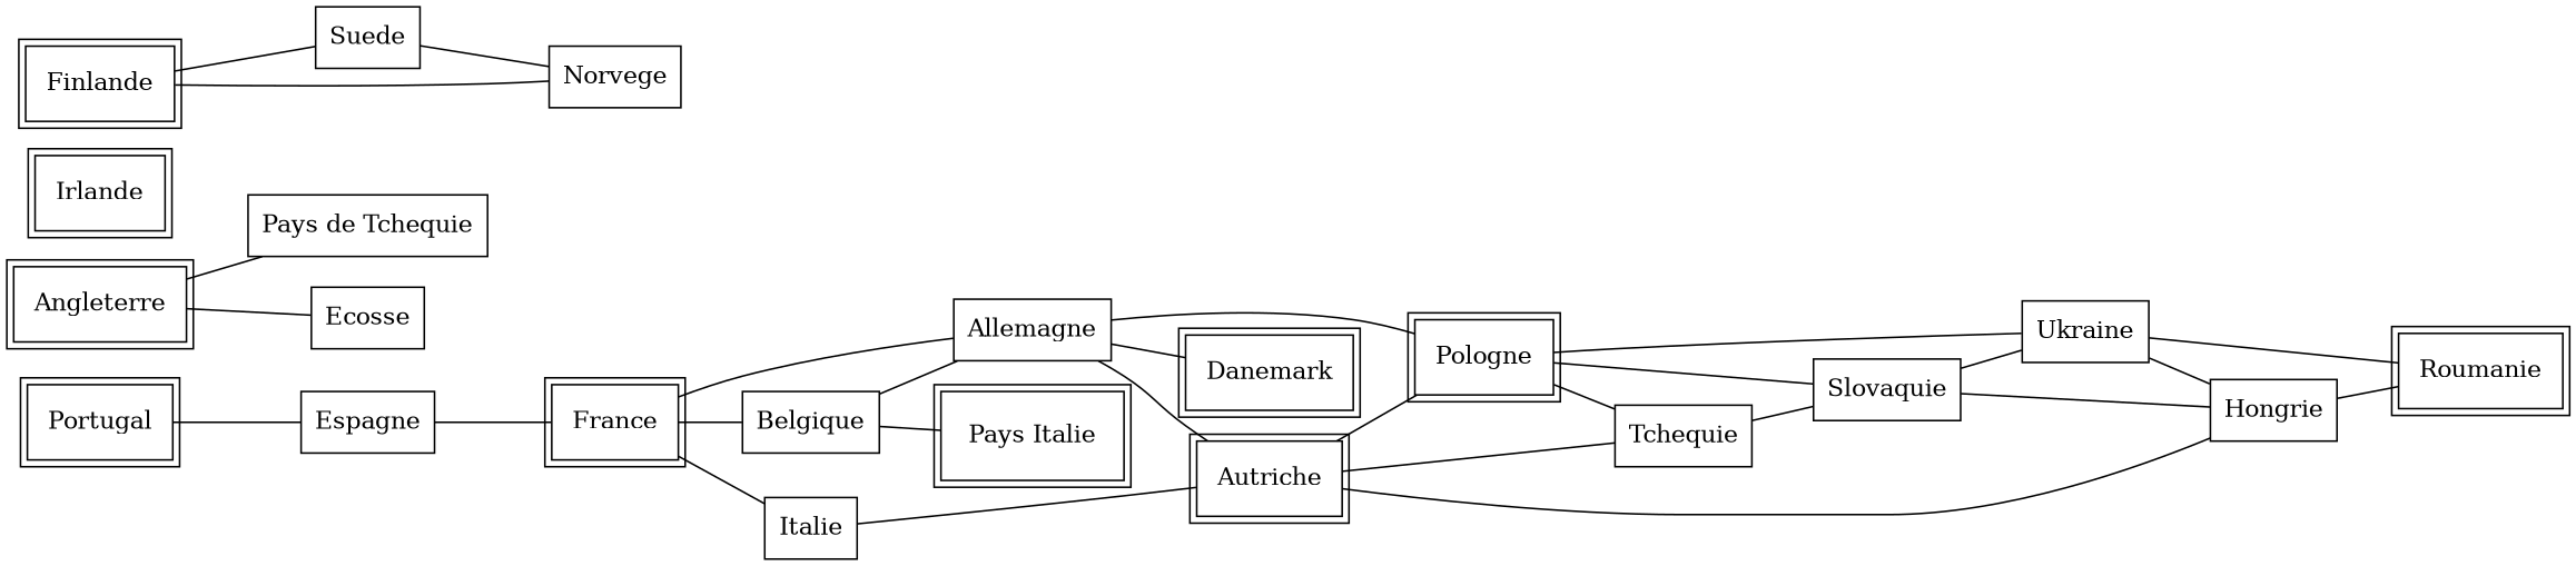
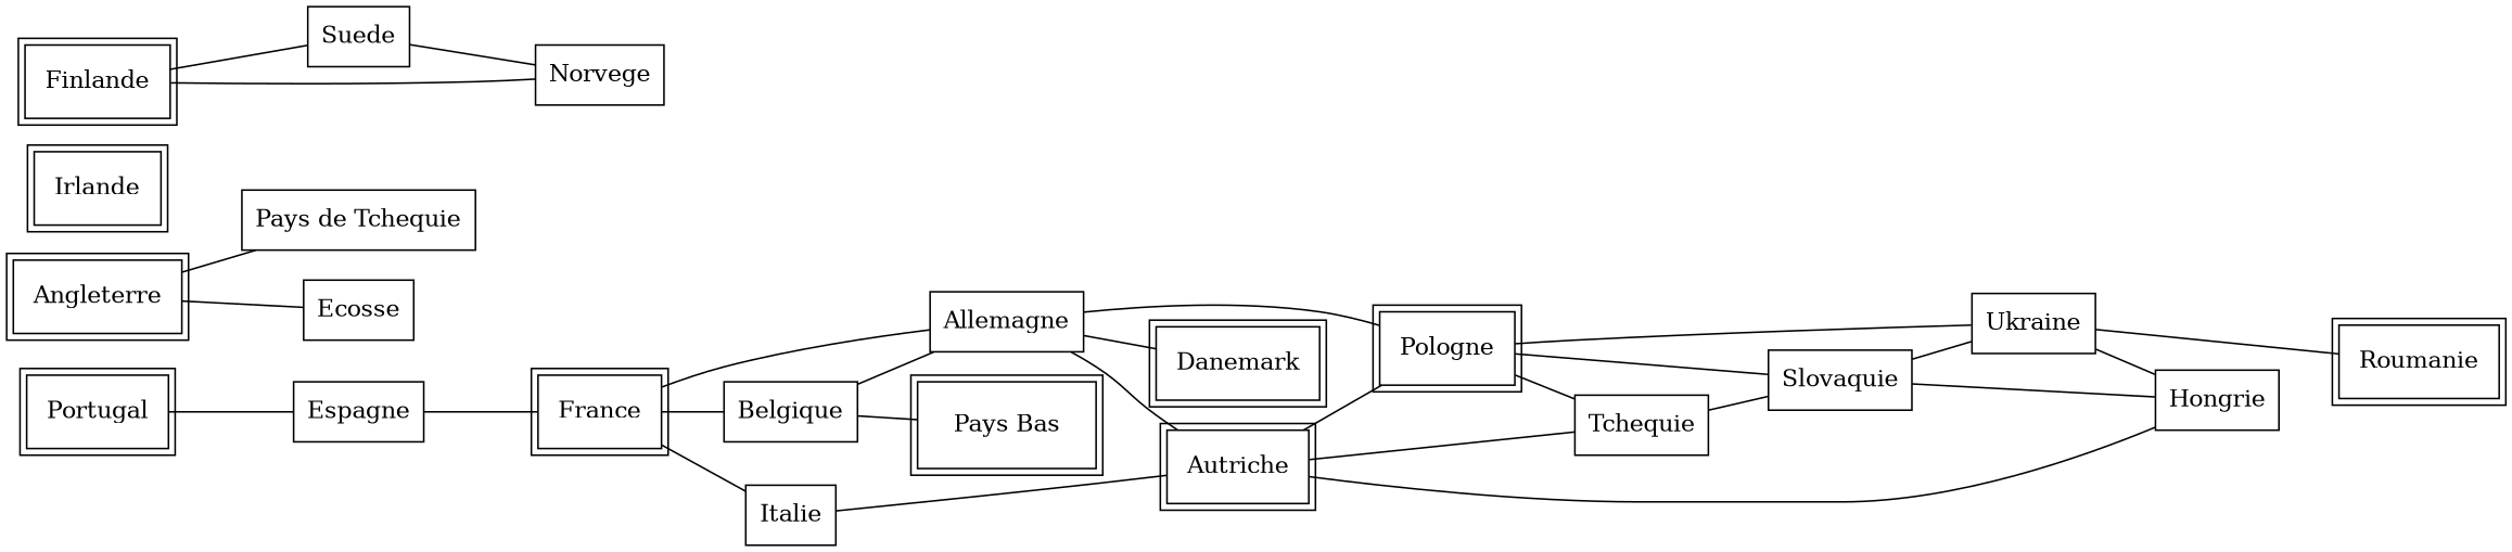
  graph {
    rankdir=LR
    node [color=black fillcolor=white fontcolor=black peripheries=1 shape=box style=filled]
    Portugal [color=Black peripheries=2]
    Espagne
    France [color=Black peripheries=2]
    Belgique
    Allemagne
    Italie
-   "Pays Bas" [color=Black peripheries=2 label="Pays Italie"]
+   "Pays Bas" [color=Black peripheries=2]
    Danemark [color=Black peripheries=2]
    Pologne [color=Black peripheries=2]
    Autriche [color=Black peripheries=2]
    Tchequie
    Slovaquie
    Ukraine
    Hongrie
    Roumanie [color=Black peripheries=2]
    Angleterre [color=Black peripheries=2]
    n17 [label="Pays de Tchequie"]
    Ecosse
    Irlande [color=Black peripheries=2]
    Finlande [color=Black peripheries=2]
    Suede
    Norvege
    Portugal -- Espagne
    Espagne -- France
    France -- Belgique
    France -- Allemagne
    France -- Italie
    Belgique -- Allemagne
    Belgique -- "Pays Bas"
    Allemagne -- Danemark
    Allemagne -- Pologne
    Allemagne -- Autriche
    Italie -- Autriche
    Pologne -- Tchequie
    Pologne -- Slovaquie
    Pologne -- Ukraine
    Autriche -- Pologne
    Autriche -- Tchequie
    Autriche -- Hongrie
    Tchequie -- Slovaquie
    Slovaquie -- Ukraine
    Slovaquie -- Hongrie
    Ukraine -- Hongrie
    Ukraine -- Roumanie
-   Hongrie -- Roumanie
    Angleterre -- n17
    Angleterre -- Ecosse
    Finlande -- Suede
    Finlande -- Norvege
    Suede -- Norvege
  }
